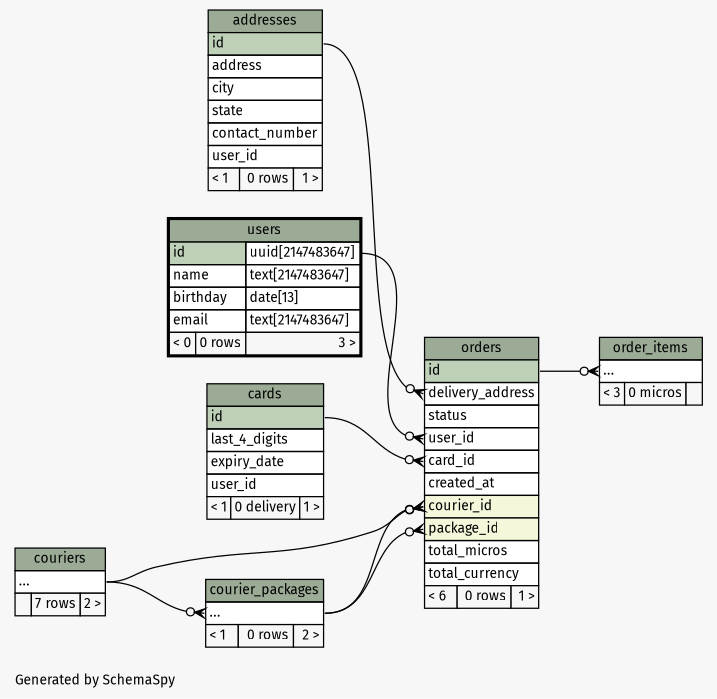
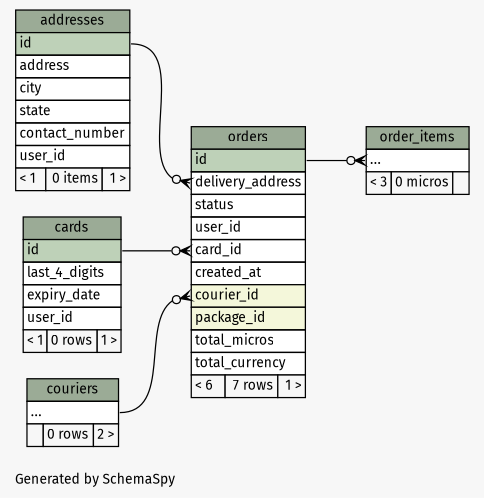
  digraph {
    bgcolor="#f7f7f7"
    fontname="Fira Sans"
    fontsize=11
    label="\nGenerated by SchemaSpy"
    labeljust=l
    nodesep=0.18
    rankdir=RL
    ranksep=0.46
    node [fontname="Fira Sans" fontsize=11 shape=plaintext]
    edge [arrowhead=none arrowsize=0.8 arrowtail=crowodot dir=back fontname="Fira Sans" headport="elipses:e" tailport="elipses:w"]
-   n1 [label=<     <TABLE BORDER="0" CELLBORDER="1" CELLSPACING="0" BGCOLOR="#ffffff">       <TR><TD COLSPAN="3" BGCOLOR="#9bab96" ALIGN="CENTER">addresses</TD></TR>       <TR><TD PORT="id" COLSPAN="3" BGCOLOR="#bed1b8" ALIGN="LEFT">id</TD></TR>       <TR><TD PORT="address" COLSPAN="3" ALIGN="LEFT">address</TD></TR>       <TR><TD PORT="city" COLSPAN="3" ALIGN="LEFT">city</TD></TR>       <TR><TD PORT="state" COLSPAN="3" ALIGN="LEFT">state</TD></TR>       <TR><TD PORT="contact_number" COLSPAN="3" ALIGN="LEFT">contact_number</TD></TR>       <TR><TD PORT="user_id" COLSPAN="3" ALIGN="LEFT">user_id</TD></TR>       <TR><TD ALIGN="LEFT" BGCOLOR="#f7f7f7">&lt; 1</TD><TD ALIGN="RIGHT" BGCOLOR="#f7f7f7">0 rows</TD><TD ALIGN="RIGHT" BGCOLOR="#f7f7f7">1 &gt;</TD></TR>     </TABLE>>]
-   n2 [label=<     <TABLE BORDER="2" CELLBORDER="1" CELLSPACING="0" BGCOLOR="#ffffff">       <TR><TD COLSPAN="3" BGCOLOR="#9bab96" ALIGN="CENTER">users</TD></TR>       <TR><TD PORT="id" COLSPAN="2" BGCOLOR="#bed1b8" ALIGN="LEFT">id</TD><TD PORT="id.type" ALIGN="LEFT">uuid[2147483647]</TD></TR>       <TR><TD PORT="name" COLSPAN="2" ALIGN="LEFT">name</TD><TD PORT="name.type" ALIGN="LEFT">text[2147483647]</TD></TR>       <TR><TD PORT="birthday" COLSPAN="2" ALIGN="LEFT">birthday</TD><TD PORT="birthday.type" ALIGN="LEFT">date[13]</TD></TR>       <TR><TD PORT="email" COLSPAN="2" ALIGN="LEFT">email</TD><TD PORT="email.type" ALIGN="LEFT">text[2147483647]</TD></TR>       <TR><TD ALIGN="LEFT" BGCOLOR="#f7f7f7">&lt; 0</TD><TD ALIGN="RIGHT" BGCOLOR="#f7f7f7">0 rows</TD><TD ALIGN="RIGHT" BGCOLOR="#f7f7f7">3 &gt;</TD></TR>     </TABLE>>]
-   n3 [label=<     <TABLE BORDER="0" CELLBORDER="1" CELLSPACING="0" BGCOLOR="#ffffff">       <TR><TD COLSPAN="3" BGCOLOR="#9bab96" ALIGN="CENTER">cards</TD></TR>       <TR><TD PORT="id" COLSPAN="3" BGCOLOR="#bed1b8" ALIGN="LEFT">id</TD></TR>       <TR><TD PORT="last_4_digits" COLSPAN="3" ALIGN="LEFT">last_4_digits</TD></TR>       <TR><TD PORT="expiry_date" COLSPAN="3" ALIGN="LEFT">expiry_date</TD></TR>       <TR><TD PORT="user_id" COLSPAN="3" ALIGN="LEFT">user_id</TD></TR>       <TR><TD ALIGN="LEFT" BGCOLOR="#f7f7f7">&lt; 1</TD><TD ALIGN="RIGHT" BGCOLOR="#f7f7f7">0 delivery</TD><TD ALIGN="RIGHT" BGCOLOR="#f7f7f7">1 &gt;</TD></TR>     </TABLE>>]
-   n4 [label=<     <TABLE BORDER="0" CELLBORDER="1" CELLSPACING="0" BGCOLOR="#ffffff">       <TR><TD COLSPAN="3" BGCOLOR="#9bab96" ALIGN="CENTER">courier_packages</TD></TR>       <TR><TD PORT="elipses" COLSPAN="3" ALIGN="LEFT">...</TD></TR>       <TR><TD ALIGN="LEFT" BGCOLOR="#f7f7f7">&lt; 1</TD><TD ALIGN="RIGHT" BGCOLOR="#f7f7f7">0 rows</TD><TD ALIGN="RIGHT" BGCOLOR="#f7f7f7">2 &gt;</TD></TR>     </TABLE>>]
-   n5 [label=<     <TABLE BORDER="0" CELLBORDER="1" CELLSPACING="0" BGCOLOR="#ffffff">       <TR><TD COLSPAN="3" BGCOLOR="#9bab96" ALIGN="CENTER">couriers</TD></TR>       <TR><TD PORT="elipses" COLSPAN="3" ALIGN="LEFT">...</TD></TR>       <TR><TD ALIGN="LEFT" BGCOLOR="#f7f7f7">  </TD><TD ALIGN="RIGHT" BGCOLOR="#f7f7f7">7 rows</TD><TD ALIGN="RIGHT" BGCOLOR="#f7f7f7">2 &gt;</TD></TR>     </TABLE>>]
+   n1 [label=<     <TABLE BORDER="0" CELLBORDER="1" CELLSPACING="0" BGCOLOR="#ffffff">       <TR><TD COLSPAN="3" BGCOLOR="#9bab96" ALIGN="CENTER">addresses</TD></TR>       <TR><TD PORT="id" COLSPAN="3" BGCOLOR="#bed1b8" ALIGN="LEFT">id</TD></TR>       <TR><TD PORT="address" COLSPAN="3" ALIGN="LEFT">address</TD></TR>       <TR><TD PORT="city" COLSPAN="3" ALIGN="LEFT">city</TD></TR>       <TR><TD PORT="state" COLSPAN="3" ALIGN="LEFT">state</TD></TR>       <TR><TD PORT="contact_number" COLSPAN="3" ALIGN="LEFT">contact_number</TD></TR>       <TR><TD PORT="user_id" COLSPAN="3" ALIGN="LEFT">user_id</TD></TR>       <TR><TD ALIGN="LEFT" BGCOLOR="#f7f7f7">&lt; 1</TD><TD ALIGN="RIGHT" BGCOLOR="#f7f7f7">0 items</TD><TD ALIGN="RIGHT" BGCOLOR="#f7f7f7">1 &gt;</TD></TR>     </TABLE>>]
+   n3 [label=<     <TABLE BORDER="0" CELLBORDER="1" CELLSPACING="0" BGCOLOR="#ffffff">       <TR><TD COLSPAN="3" BGCOLOR="#9bab96" ALIGN="CENTER">cards</TD></TR>       <TR><TD PORT="id" COLSPAN="3" BGCOLOR="#bed1b8" ALIGN="LEFT">id</TD></TR>       <TR><TD PORT="last_4_digits" COLSPAN="3" ALIGN="LEFT">last_4_digits</TD></TR>       <TR><TD PORT="expiry_date" COLSPAN="3" ALIGN="LEFT">expiry_date</TD></TR>       <TR><TD PORT="user_id" COLSPAN="3" ALIGN="LEFT">user_id</TD></TR>       <TR><TD ALIGN="LEFT" BGCOLOR="#f7f7f7">&lt; 1</TD><TD ALIGN="RIGHT" BGCOLOR="#f7f7f7">0 rows</TD><TD ALIGN="RIGHT" BGCOLOR="#f7f7f7">1 &gt;</TD></TR>     </TABLE>>]
+   n5 [label=<     <TABLE BORDER="0" CELLBORDER="1" CELLSPACING="0" BGCOLOR="#ffffff">       <TR><TD COLSPAN="3" BGCOLOR="#9bab96" ALIGN="CENTER">couriers</TD></TR>       <TR><TD PORT="elipses" COLSPAN="3" ALIGN="LEFT">...</TD></TR>       <TR><TD ALIGN="LEFT" BGCOLOR="#f7f7f7">  </TD><TD ALIGN="RIGHT" BGCOLOR="#f7f7f7">0 rows</TD><TD ALIGN="RIGHT" BGCOLOR="#f7f7f7">2 &gt;</TD></TR>     </TABLE>>]
    n6 [label=<     <TABLE BORDER="0" CELLBORDER="1" CELLSPACING="0" BGCOLOR="#ffffff">       <TR><TD COLSPAN="3" BGCOLOR="#9bab96" ALIGN="CENTER">order_items</TD></TR>       <TR><TD PORT="elipses" COLSPAN="3" ALIGN="LEFT">...</TD></TR>       <TR><TD ALIGN="LEFT" BGCOLOR="#f7f7f7">&lt; 3</TD><TD ALIGN="RIGHT" BGCOLOR="#f7f7f7">0 micros</TD><TD ALIGN="RIGHT" BGCOLOR="#f7f7f7">  </TD></TR>     </TABLE>>]
-   n7 [label=<     <TABLE BORDER="0" CELLBORDER="1" CELLSPACING="0" BGCOLOR="#ffffff">       <TR><TD COLSPAN="3" BGCOLOR="#9bab96" ALIGN="CENTER">orders</TD></TR>       <TR><TD PORT="id" COLSPAN="3" BGCOLOR="#bed1b8" ALIGN="LEFT">id</TD></TR>       <TR><TD PORT="delivery_address" COLSPAN="3" ALIGN="LEFT">delivery_address</TD></TR>       <TR><TD PORT="status" COLSPAN="3" ALIGN="LEFT">status</TD></TR>       <TR><TD PORT="user_id" COLSPAN="3" ALIGN="LEFT">user_id</TD></TR>       <TR><TD PORT="card_id" COLSPAN="3" ALIGN="LEFT">card_id</TD></TR>       <TR><TD PORT="created_at" COLSPAN="3" ALIGN="LEFT">created_at</TD></TR>       <TR><TD PORT="courier_id" COLSPAN="3" BGCOLOR="#f4f7da" ALIGN="LEFT">courier_id</TD></TR>       <TR><TD PORT="package_id" COLSPAN="3" BGCOLOR="#f4f7da" ALIGN="LEFT">package_id</TD></TR>       <TR><TD PORT="total_micros" COLSPAN="3" ALIGN="LEFT">total_micros</TD></TR>       <TR><TD PORT="total_currency" COLSPAN="3" ALIGN="LEFT">total_currency</TD></TR>       <TR><TD ALIGN="LEFT" BGCOLOR="#f7f7f7">&lt; 6</TD><TD ALIGN="RIGHT" BGCOLOR="#f7f7f7">0 rows</TD><TD ALIGN="RIGHT" BGCOLOR="#f7f7f7">1 &gt;</TD></TR>     </TABLE>>]
-   n4 -> n5
+   n7 [label=<     <TABLE BORDER="0" CELLBORDER="1" CELLSPACING="0" BGCOLOR="#ffffff">       <TR><TD COLSPAN="3" BGCOLOR="#9bab96" ALIGN="CENTER">orders</TD></TR>       <TR><TD PORT="id" COLSPAN="3" BGCOLOR="#bed1b8" ALIGN="LEFT">id</TD></TR>       <TR><TD PORT="delivery_address" COLSPAN="3" ALIGN="LEFT">delivery_address</TD></TR>       <TR><TD PORT="status" COLSPAN="3" ALIGN="LEFT">status</TD></TR>       <TR><TD PORT="user_id" COLSPAN="3" ALIGN="LEFT">user_id</TD></TR>       <TR><TD PORT="card_id" COLSPAN="3" ALIGN="LEFT">card_id</TD></TR>       <TR><TD PORT="created_at" COLSPAN="3" ALIGN="LEFT">created_at</TD></TR>       <TR><TD PORT="courier_id" COLSPAN="3" BGCOLOR="#f4f7da" ALIGN="LEFT">courier_id</TD></TR>       <TR><TD PORT="package_id" COLSPAN="3" BGCOLOR="#f4f7da" ALIGN="LEFT">package_id</TD></TR>       <TR><TD PORT="total_micros" COLSPAN="3" ALIGN="LEFT">total_micros</TD></TR>       <TR><TD PORT="total_currency" COLSPAN="3" ALIGN="LEFT">total_currency</TD></TR>       <TR><TD ALIGN="LEFT" BGCOLOR="#f7f7f7">&lt; 6</TD><TD ALIGN="RIGHT" BGCOLOR="#f7f7f7">7 rows</TD><TD ALIGN="RIGHT" BGCOLOR="#f7f7f7">1 &gt;</TD></TR>     </TABLE>>]
    n6 -> n7 [headport="id:e"]
    n7 -> n1 [headport="id:e" tailport="delivery_address:w"]
-   n7 -> n2 [headport="id.type:e" tailport="user_id:w"]
    n7 -> n3 [headport="id:e" tailport="card_id:w"]
-   n7 -> n4 [tailport="courier_id:w"]
-   n7 -> n4 [tailport="package_id:w"]
    n7 -> n5 [tailport="courier_id:w"]
  }
